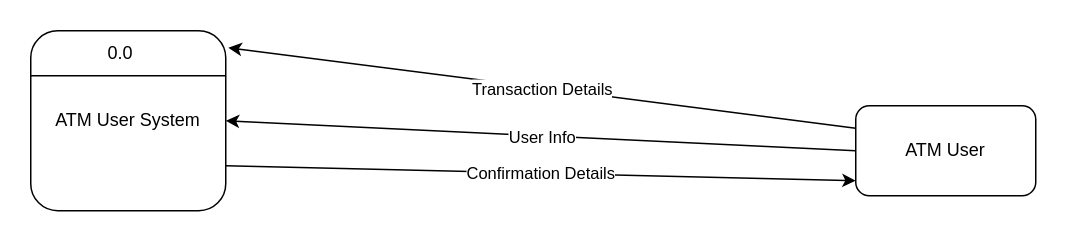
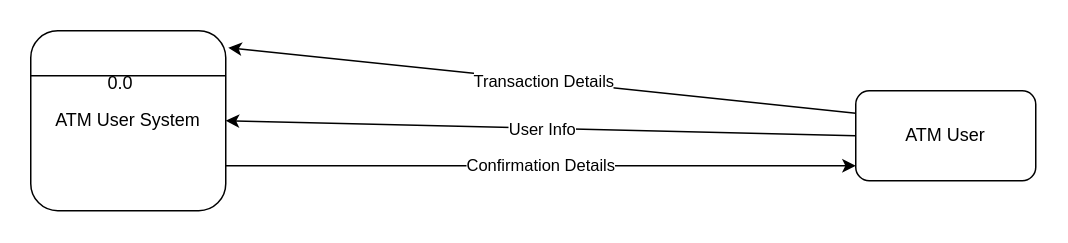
  <mxCell id="0" />
  <mxCell id="1" parent="0" />
  <mxCell id="2" value="ATM User System" style="rounded=1;whiteSpace=wrap;html=1;" vertex="1" parent="1"><mxGeometry x="20" y="20" width="130" height="120" as="geometry" /></mxCell>
  <mxCell id="3" value="" style="endArrow=none;html=1;rounded=0;exitX=0;exitY=0.25;exitDx=0;exitDy=0;entryX=1;entryY=0.25;entryDx=0;entryDy=0;" edge="1" parent="1" source="2" target="2"><mxGeometry width="50" height="50" relative="1" as="geometry"><mxPoint x="390" y="130" as="sourcePoint" /><mxPoint x="440" y="100" as="targetPoint" /><Array as="points" /></mxGeometry></mxCell>
- <mxCell id="4" value="0.0" style="text;html=1;align=center;verticalAlign=middle;whiteSpace=wrap;rounded=0;" vertex="1" parent="1"><mxGeometry x="50" y="20" width="60" height="30" as="geometry" /></mxCell>
- <mxCell id="5" value="ATM User" style="rounded=1;whiteSpace=wrap;html=1;" vertex="1" parent="1"><mxGeometry x="570" y="70" width="120" height="60" as="geometry" /></mxCell>
+ <mxCell id="4" value="0.0" style="text;html=1;align=center;verticalAlign=middle;whiteSpace=wrap;rounded=0;" vertex="1" parent="1"><mxGeometry x="50" y="40" width="60" height="30" as="geometry" /></mxCell>
+ <mxCell id="5" value="ATM User" style="rounded=1;whiteSpace=wrap;html=1;" vertex="1" parent="1"><mxGeometry x="570" y="60" width="120" height="60" as="geometry" /></mxCell>
  <mxCell id="6" value="" style="endArrow=classic;html=1;rounded=0;entryX=1.013;entryY=0.094;entryDx=0;entryDy=0;entryPerimeter=0;exitX=0;exitY=0.25;exitDx=0;exitDy=0;" edge="1" parent="1" source="5" target="2"><mxGeometry relative="1" as="geometry"><mxPoint x="560" y="70" as="sourcePoint" /><mxPoint x="390" y="120" as="targetPoint" /></mxGeometry></mxCell>
  <mxCell id="7" value="Transaction Details" style="edgeLabel;resizable=0;html=1;;align=center;verticalAlign=middle;" connectable="0" vertex="1" parent="6"><mxGeometry relative="1" as="geometry" /></mxCell>
  <mxCell id="8" value="" style="endArrow=classic;html=1;rounded=0;entryX=1;entryY=0.5;entryDx=0;entryDy=0;exitX=0;exitY=0.5;exitDx=0;exitDy=0;" edge="1" parent="1" source="5" target="2"><mxGeometry relative="1" as="geometry"><mxPoint x="300" y="150" as="sourcePoint" /><mxPoint x="400" y="150" as="targetPoint" /></mxGeometry></mxCell>
  <mxCell id="9" value="User Info" style="edgeLabel;resizable=0;html=1;;align=center;verticalAlign=middle;" connectable="0" vertex="1" parent="8"><mxGeometry relative="1" as="geometry" /></mxCell>
  <mxCell id="10" value="" style="endArrow=classic;html=1;rounded=0;entryX=0;entryY=0.833;entryDx=0;entryDy=0;entryPerimeter=0;exitX=1;exitY=0.75;exitDx=0;exitDy=0;" edge="1" parent="1" source="2" target="5"><mxGeometry relative="1" as="geometry"><mxPoint x="320" y="150" as="sourcePoint" /><mxPoint x="420" y="150" as="targetPoint" /></mxGeometry></mxCell>
  <mxCell id="11" value="Confirmation Details" style="edgeLabel;resizable=0;html=1;;align=center;verticalAlign=middle;" connectable="0" vertex="1" parent="10"><mxGeometry relative="1" as="geometry" /></mxCell>
